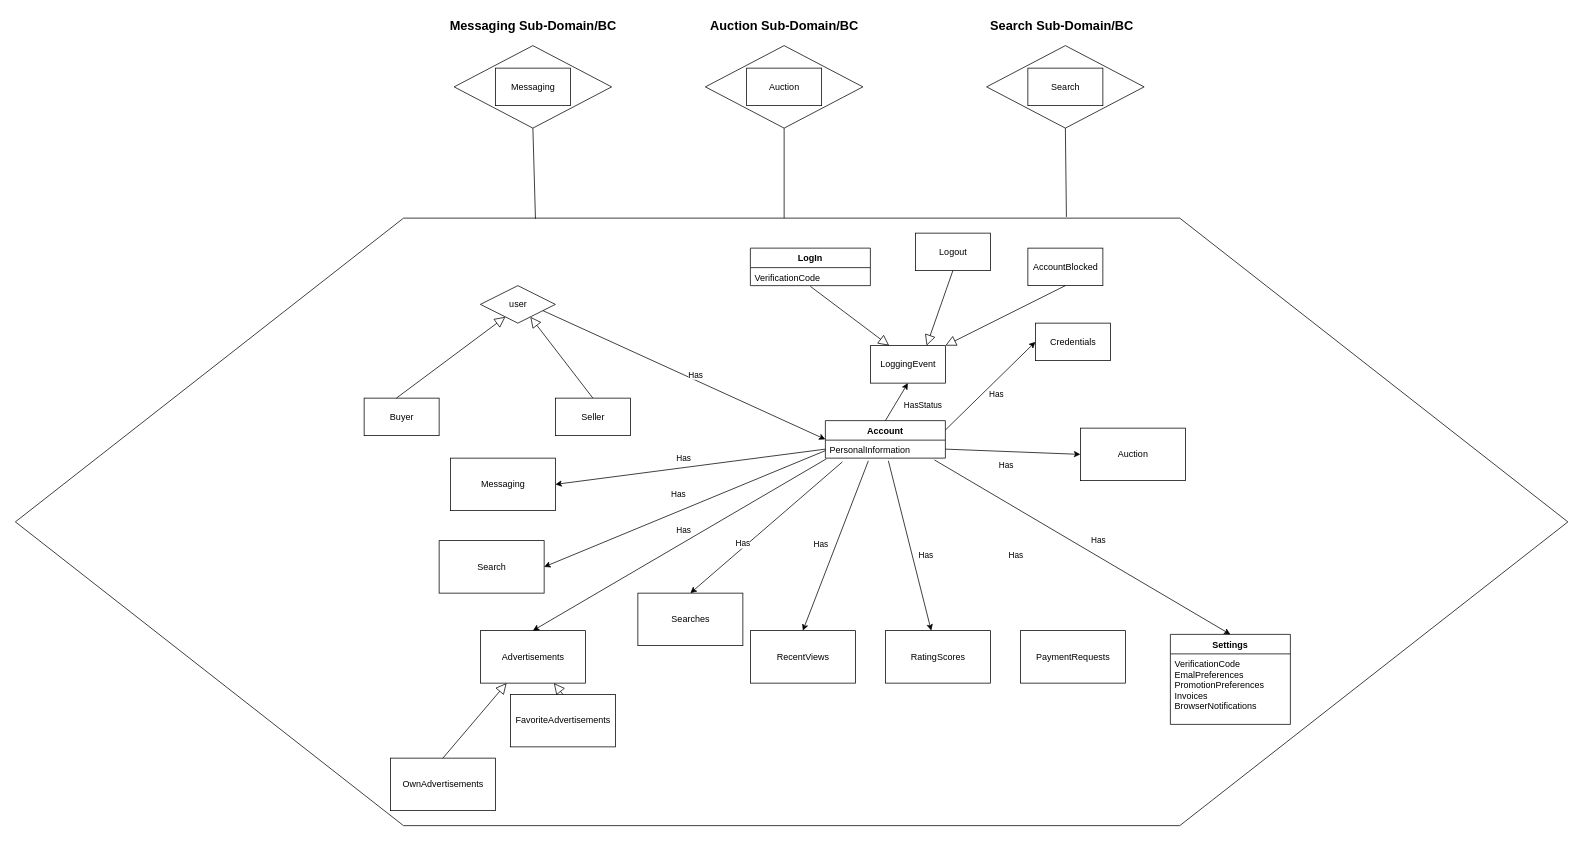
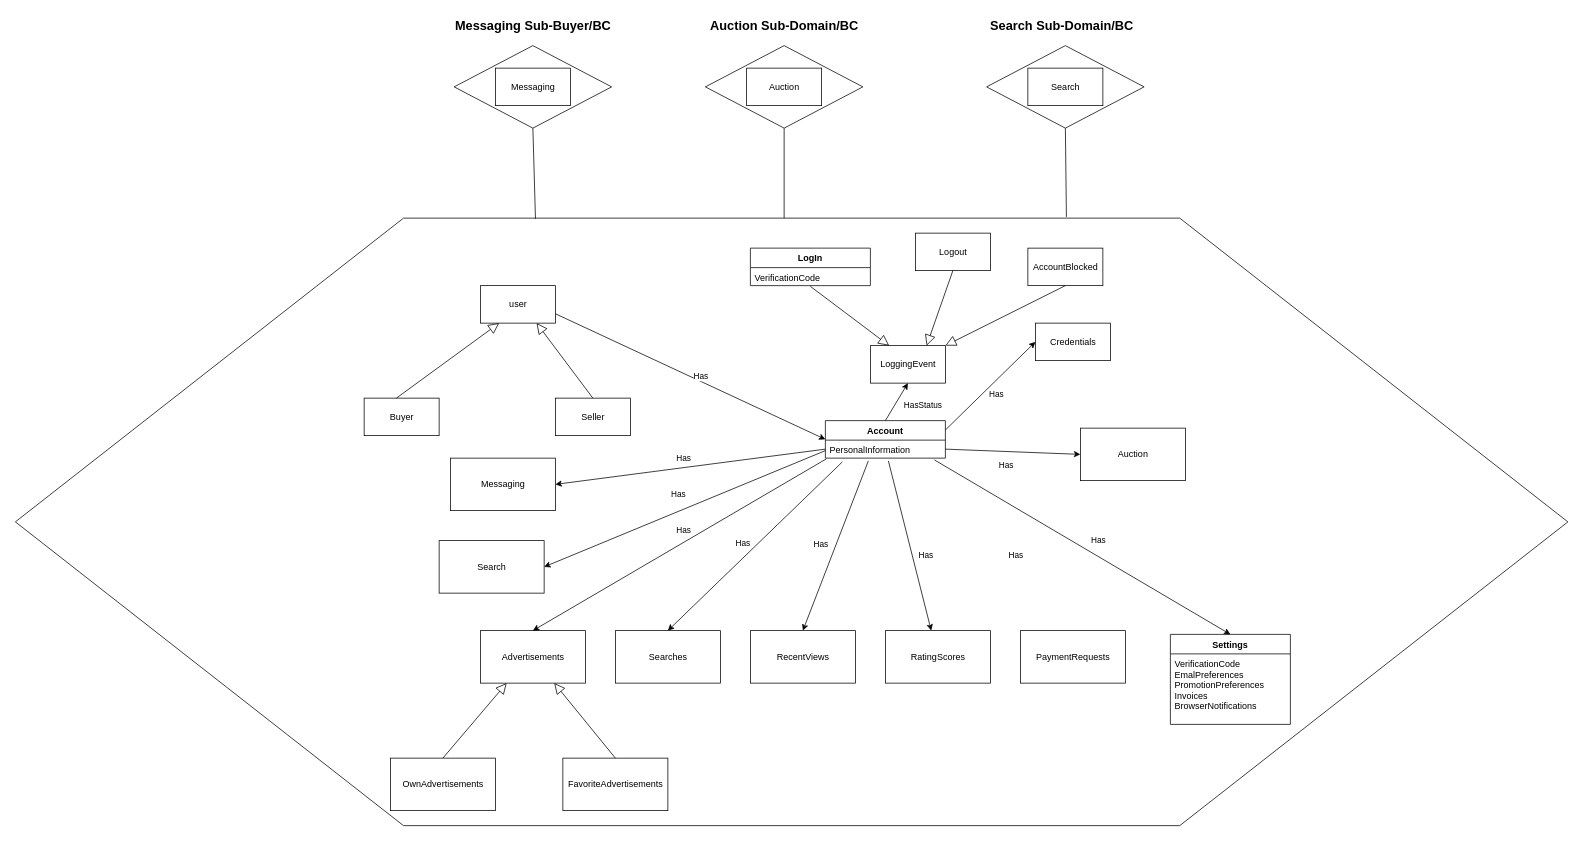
  <mxCell id="0" />
  <mxCell id="1" parent="0" />
  <mxCell id="2" value="" style="shape=hexagon;perimeter=hexagonPerimeter2;whiteSpace=wrap;html=1;size=0.25" vertex="1" parent="1"><mxGeometry x="20" y="290" width="2070" height="810" as="geometry" /></mxCell>
- <mxCell id="3" value="user" style="rhombus;html=1;dashed=0;whitespace=wrap;" vertex="1" parent="1"><mxGeometry x="640" y="380" width="100" height="50" as="geometry" /></mxCell>
+ <mxCell id="3" value="user" style="html=1;dashed=0;whitespace=wrap;" vertex="1" parent="1"><mxGeometry x="640" y="380" width="100" height="50" as="geometry" /></mxCell>
  <mxCell id="4" value="Buyer" style="html=1;dashed=0;whitespace=wrap;" vertex="1" parent="1"><mxGeometry x="485" y="530" width="100" height="50" as="geometry" /></mxCell>
  <mxCell id="5" value="Seller" style="html=1;dashed=0;whitespace=wrap;" vertex="1" parent="1"><mxGeometry x="740" y="530" width="100" height="50" as="geometry" /></mxCell>
  <mxCell id="6" value="" style="endArrow=block;endFill=0;endSize=12;html=1;rounded=0;exitX=0.43;exitY=0;exitDx=0;exitDy=0;exitPerimeter=0;entryX=0.25;entryY=1;entryDx=0;entryDy=0;" edge="1" parent="1" source="4" target="3"><mxGeometry width="160" relative="1" as="geometry"><mxPoint x="390" y="640" as="sourcePoint" /><mxPoint x="550" y="640" as="targetPoint" /></mxGeometry></mxCell>
  <mxCell id="7" value="" style="endArrow=block;endFill=0;endSize=12;html=1;rounded=0;exitX=0.5;exitY=0;exitDx=0;exitDy=0;entryX=0.75;entryY=1;entryDx=0;entryDy=0;" edge="1" parent="1" source="5" target="3"><mxGeometry width="160" relative="1" as="geometry"><mxPoint x="613" y="670" as="sourcePoint" /><mxPoint x="685" y="600" as="targetPoint" /></mxGeometry></mxCell>
  <mxCell id="8" value="Account" style="swimlane;fontStyle=1;align=center;verticalAlign=top;childLayout=stackLayout;horizontal=1;startSize=26;horizontalStack=0;resizeParent=1;resizeParentMax=0;resizeLast=0;collapsible=1;marginBottom=0;" vertex="1" parent="1"><mxGeometry x="1100" y="560" width="160" height="50" as="geometry"><mxRectangle x="270" y="233" width="80" height="26" as="alternateBounds" /></mxGeometry></mxCell>
  <mxCell id="9" value="PersonalInformation&#10;" style="text;strokeColor=none;fillColor=none;align=left;verticalAlign=top;spacingLeft=4;spacingRight=4;overflow=hidden;rotatable=0;points=[[0,0.5],[1,0.5]];portConstraint=eastwest;" vertex="1" parent="8"><mxGeometry y="26" width="160" height="24" as="geometry" /></mxCell>
  <mxCell id="10" value="" style="endArrow=classic;html=1;rounded=0;exitX=1;exitY=0.75;exitDx=0;exitDy=0;entryX=0;entryY=0.5;entryDx=0;entryDy=0;" edge="1" parent="1" source="3" target="8"><mxGeometry width="50" height="50" relative="1" as="geometry"><mxPoint x="1140" y="537" as="sourcePoint" /><mxPoint x="1099.04" y="534.022" as="targetPoint" /></mxGeometry></mxCell>
  <mxCell id="11" value="Has" style="edgeLabel;html=1;align=center;verticalAlign=middle;resizable=0;points=[];" vertex="1" connectable="0" parent="10"><mxGeometry x="0.114" y="-3" relative="1" as="geometry"><mxPoint x="-6" y="-13" as="offset" /></mxGeometry></mxCell>
  <mxCell id="12" value="Credentials" style="html=1;dashed=0;whitespace=wrap;" vertex="1" parent="1"><mxGeometry x="1380" y="430" width="100" height="50" as="geometry" /></mxCell>
  <mxCell id="13" value="LoggingEvent" style="html=1;dashed=0;whitespace=wrap;" vertex="1" parent="1"><mxGeometry x="1160" y="460" width="100" height="50" as="geometry" /></mxCell>
  <mxCell id="14" value="Logout" style="html=1;dashed=0;whitespace=wrap;" vertex="1" parent="1"><mxGeometry x="1220" y="310" width="100" height="50" as="geometry" /></mxCell>
  <mxCell id="15" value="AccountBlocked" style="html=1;dashed=0;whitespace=wrap;" vertex="1" parent="1"><mxGeometry x="1370" y="330" width="100" height="50" as="geometry" /></mxCell>
  <mxCell id="16" value="" style="endArrow=block;endFill=0;endSize=12;html=1;rounded=0;entryX=1;entryY=0;entryDx=0;entryDy=0;exitX=0.5;exitY=1;exitDx=0;exitDy=0;" edge="1" parent="1" source="15" target="13"><mxGeometry width="160" relative="1" as="geometry"><mxPoint x="1540" y="280" as="sourcePoint" /><mxPoint x="1420" y="390" as="targetPoint" /></mxGeometry></mxCell>
  <mxCell id="17" value="" style="endArrow=block;endFill=0;endSize=12;html=1;rounded=0;exitX=0.5;exitY=1;exitDx=0;exitDy=0;entryX=0.75;entryY=0;entryDx=0;entryDy=0;" edge="1" parent="1" source="14" target="13"><mxGeometry width="160" relative="1" as="geometry"><mxPoint x="1460" y="490" as="sourcePoint" /><mxPoint x="1335" y="430" as="targetPoint" /></mxGeometry></mxCell>
  <mxCell id="18" value="" style="endArrow=block;endFill=0;endSize=12;html=1;rounded=0;exitX=0.5;exitY=1.042;exitDx=0;exitDy=0;entryX=0.25;entryY=0;entryDx=0;entryDy=0;exitPerimeter=0;" edge="1" parent="1" source="31" target="13"><mxGeometry width="160" relative="1" as="geometry"><mxPoint x="1192.7" y="360.35" as="sourcePoint" /><mxPoint x="1310" y="430" as="targetPoint" /></mxGeometry></mxCell>
  <mxCell id="19" value="Settings" style="swimlane;fontStyle=1;align=center;verticalAlign=top;childLayout=stackLayout;horizontal=1;startSize=26;horizontalStack=0;resizeParent=1;resizeParentMax=0;resizeLast=0;collapsible=1;marginBottom=0;" vertex="1" parent="1"><mxGeometry x="1560" y="845" width="160" height="120" as="geometry"><mxRectangle x="560" y="580" width="80" height="26" as="alternateBounds" /></mxGeometry></mxCell>
  <mxCell id="20" value="VerificationCode&#10;EmalPreferences&#10;PromotionPreferences&#10;Invoices&#10;BrowserNotifications" style="text;strokeColor=none;fillColor=none;align=left;verticalAlign=top;spacingLeft=4;spacingRight=4;overflow=hidden;rotatable=0;points=[[0,0.5],[1,0.5]];portConstraint=eastwest;" vertex="1" parent="19"><mxGeometry y="26" width="160" height="94" as="geometry" /></mxCell>
  <mxCell id="21" value="Advertisements" style="html=1;dashed=0;whitespace=wrap;" vertex="1" parent="1"><mxGeometry x="640" y="840" width="140" height="70" as="geometry" /></mxCell>
- <mxCell id="22" value="FavoriteAdvertisements" style="html=1;dashed=0;whitespace=wrap;" vertex="1" parent="1"><mxGeometry x="680" y="925" width="140" height="70" as="geometry" /></mxCell>
+ <mxCell id="22" value="FavoriteAdvertisements" style="html=1;dashed=0;whitespace=wrap;" vertex="1" parent="1"><mxGeometry x="750" y="1010" width="140" height="70" as="geometry" /></mxCell>
  <mxCell id="23" value="OwnAdvertisements" style="html=1;dashed=0;whitespace=wrap;" vertex="1" parent="1"><mxGeometry x="520" y="1010" width="140" height="70" as="geometry" /></mxCell>
  <mxCell id="24" value="" style="endArrow=block;endFill=0;endSize=12;html=1;rounded=0;exitX=0.5;exitY=0;exitDx=0;exitDy=0;" edge="1" parent="1" source="22" target="21"><mxGeometry width="160" relative="1" as="geometry"><mxPoint x="855" y="935" as="sourcePoint" /><mxPoint x="820" y="865" as="targetPoint" /></mxGeometry></mxCell>
  <mxCell id="25" value="" style="endArrow=block;endFill=0;endSize=12;html=1;rounded=0;exitX=0.5;exitY=0;exitDx=0;exitDy=0;entryX=0.25;entryY=1;entryDx=0;entryDy=0;" edge="1" parent="1" source="23" target="21"><mxGeometry width="160" relative="1" as="geometry"><mxPoint x="671.48" y="1030" as="sourcePoint" /><mxPoint x="589.999" y="930" as="targetPoint" /></mxGeometry></mxCell>
- <mxCell id="26" value="Searches" style="html=1;dashed=0;whitespace=wrap;" vertex="1" parent="1"><mxGeometry x="850" y="790" width="140" height="70" as="geometry" /></mxCell>
+ <mxCell id="26" value="Searches" style="html=1;dashed=0;whitespace=wrap;" vertex="1" parent="1"><mxGeometry x="820" y="840" width="140" height="70" as="geometry" /></mxCell>
  <mxCell id="27" value="RecentViews" style="html=1;dashed=0;whitespace=wrap;" vertex="1" parent="1"><mxGeometry x="1000" y="840" width="140" height="70" as="geometry" /></mxCell>
  <mxCell id="28" value="RatingScores" style="html=1;dashed=0;whitespace=wrap;" vertex="1" parent="1"><mxGeometry x="1180" y="840" width="140" height="70" as="geometry" /></mxCell>
  <mxCell id="29" value="PaymentRequests" style="html=1;dashed=0;whitespace=wrap;" vertex="1" parent="1"><mxGeometry x="1360" y="840" width="140" height="70" as="geometry" /></mxCell>
  <mxCell id="30" value="LogIn" style="swimlane;fontStyle=1;align=center;verticalAlign=top;childLayout=stackLayout;horizontal=1;startSize=26;horizontalStack=0;resizeParent=1;resizeParentMax=0;resizeLast=0;collapsible=1;marginBottom=0;" vertex="1" parent="1"><mxGeometry x="1000" y="330" width="160" height="50" as="geometry"><mxRectangle x="560" y="580" width="80" height="26" as="alternateBounds" /></mxGeometry></mxCell>
  <mxCell id="31" value="VerificationCode" style="text;strokeColor=none;fillColor=none;align=left;verticalAlign=top;spacingLeft=4;spacingRight=4;overflow=hidden;rotatable=0;points=[[0,0.5],[1,0.5]];portConstraint=eastwest;" vertex="1" parent="30"><mxGeometry y="26" width="160" height="24" as="geometry" /></mxCell>
  <mxCell id="32" value="" style="endArrow=classic;html=1;rounded=0;entryX=0.5;entryY=0;entryDx=0;entryDy=0;exitX=0.008;exitY=1.042;exitDx=0;exitDy=0;exitPerimeter=0;" edge="1" parent="1" source="9" target="21"><mxGeometry width="50" height="50" relative="1" as="geometry"><mxPoint x="1150" y="770" as="sourcePoint" /><mxPoint x="1112" y="613.618" as="targetPoint" /></mxGeometry></mxCell>
  <mxCell id="33" value="Has" style="edgeLabel;html=1;align=center;verticalAlign=middle;resizable=0;points=[];" vertex="1" connectable="0" parent="32"><mxGeometry x="-0.15" y="-3" relative="1" as="geometry"><mxPoint x="-23" as="offset" /></mxGeometry></mxCell>
  <mxCell id="34" value="" style="endArrow=classic;html=1;rounded=0;entryX=0.5;entryY=0;entryDx=0;entryDy=0;exitX=0.142;exitY=1.208;exitDx=0;exitDy=0;exitPerimeter=0;" edge="1" parent="1" source="9" target="26"><mxGeometry width="50" height="50" relative="1" as="geometry"><mxPoint x="720" y="850" as="sourcePoint" /><mxPoint x="1126.72" y="610.938" as="targetPoint" /></mxGeometry></mxCell>
  <mxCell id="35" value="" style="endArrow=classic;html=1;rounded=0;exitX=0.358;exitY=1.153;exitDx=0;exitDy=0;exitPerimeter=0;entryX=0.5;entryY=0;entryDx=0;entryDy=0;" edge="1" parent="1" source="9" target="27"><mxGeometry width="50" height="50" relative="1" as="geometry"><mxPoint x="730" y="860" as="sourcePoint" /><mxPoint x="1142.72" y="609.732" as="targetPoint" /></mxGeometry></mxCell>
  <mxCell id="36" value="" style="endArrow=classic;html=1;rounded=0;exitX=0.525;exitY=1.153;exitDx=0;exitDy=0;exitPerimeter=0;" edge="1" parent="1" source="9" target="28"><mxGeometry width="50" height="50" relative="1" as="geometry"><mxPoint x="1089.595" y="850" as="sourcePoint" /><mxPoint x="1180" y="610" as="targetPoint" /></mxGeometry></mxCell>
  <mxCell id="37" value="" style="endArrow=classic;html=1;rounded=0;exitX=0.908;exitY=1.097;exitDx=0;exitDy=0;exitPerimeter=0;entryX=0.5;entryY=0;entryDx=0;entryDy=0;" edge="1" parent="1" source="9" target="19"><mxGeometry width="50" height="50" relative="1" as="geometry"><mxPoint x="1440" y="850" as="sourcePoint" /><mxPoint x="1249.28" y="610.938" as="targetPoint" /></mxGeometry></mxCell>
  <mxCell id="38" value="HasStatus" style="endArrow=classic;html=1;rounded=0;entryX=0.5;entryY=1;entryDx=0;entryDy=0;exitX=0.5;exitY=0;exitDx=0;exitDy=0;" edge="1" parent="1" source="8" target="13"><mxGeometry x="0.471" y="-33" width="50" height="50" relative="1" as="geometry"><mxPoint x="1080" y="510" as="sourcePoint" /><mxPoint x="1130" y="460" as="targetPoint" /><mxPoint as="offset" /></mxGeometry></mxCell>
  <mxCell id="39" value="" style="shape=rhombus;html=1;dashed=0;whitespace=wrap;perimeter=rhombusPerimeter;" vertex="1" parent="1"><mxGeometry x="605" y="60" width="210" height="110" as="geometry" /></mxCell>
  <mxCell id="40" value="Messaging" style="html=1;dashed=0;whitespace=wrap;" vertex="1" parent="1"><mxGeometry x="660" y="90" width="100" height="50" as="geometry" /></mxCell>
  <mxCell id="41" value="" style="shape=rhombus;html=1;dashed=0;whitespace=wrap;perimeter=rhombusPerimeter;" vertex="1" parent="1"><mxGeometry x="940" y="60" width="210" height="110" as="geometry" /></mxCell>
  <mxCell id="42" value="Auction" style="html=1;dashed=0;whitespace=wrap;" vertex="1" parent="1"><mxGeometry x="995" y="90" width="100" height="50" as="geometry" /></mxCell>
  <mxCell id="43" value="" style="shape=rhombus;html=1;dashed=0;whitespace=wrap;perimeter=rhombusPerimeter;" vertex="1" parent="1"><mxGeometry x="1315" y="60" width="210" height="110" as="geometry" /></mxCell>
  <mxCell id="44" value="Search" style="html=1;dashed=0;whitespace=wrap;" vertex="1" parent="1"><mxGeometry x="1370" y="90" width="100" height="50" as="geometry" /></mxCell>
  <mxCell id="45" value="" style="endArrow=none;html=1;rounded=0;exitX=0.335;exitY=0.001;exitDx=0;exitDy=0;exitPerimeter=0;entryX=0.5;entryY=1;entryDx=0;entryDy=0;" edge="1" parent="1" source="2" target="39"><mxGeometry width="50" height="50" relative="1" as="geometry"><mxPoint x="990" y="470" as="sourcePoint" /><mxPoint x="1040" y="420" as="targetPoint" /></mxGeometry></mxCell>
  <mxCell id="46" value="" style="endArrow=none;html=1;rounded=0;exitX=0.5;exitY=1;exitDx=0;exitDy=0;" edge="1" parent="1" source="41"><mxGeometry width="50" height="50" relative="1" as="geometry"><mxPoint x="990" y="470" as="sourcePoint" /><mxPoint x="1045" y="290" as="targetPoint" /></mxGeometry></mxCell>
  <mxCell id="47" value="" style="endArrow=none;html=1;rounded=0;exitX=0.677;exitY=-0.002;exitDx=0;exitDy=0;exitPerimeter=0;entryX=0.5;entryY=1;entryDx=0;entryDy=0;" edge="1" parent="1" source="2" target="43"><mxGeometry width="50" height="50" relative="1" as="geometry"><mxPoint x="1056" y="300" as="sourcePoint" /><mxPoint x="1055" y="180" as="targetPoint" /></mxGeometry></mxCell>
  <mxCell id="48" value="Messaging" style="html=1;dashed=0;whitespace=wrap;" vertex="1" parent="1"><mxGeometry y="610" width="140" height="70" as="geometry" x="600" /></mxCell>
  <mxCell id="49" value="Auction" style="html=1;dashed=0;whitespace=wrap;" vertex="1" parent="1"><mxGeometry x="1440" y="570" width="140" height="70" as="geometry" /></mxCell>
  <mxCell id="50" value="Search" style="html=1;dashed=0;whitespace=wrap;" vertex="1" parent="1"><mxGeometry x="585" y="720" width="140" height="70" as="geometry" /></mxCell>
  <mxCell id="51" value="Has" style="edgeLabel;html=1;align=center;verticalAlign=middle;resizable=0;points=[];" vertex="1" connectable="0" parent="1"><mxGeometry x="909.996" y="710.001" as="geometry"><mxPoint x="80" y="13" as="offset" /></mxGeometry></mxCell>
  <mxCell id="52" value="Has" style="edgeLabel;html=1;align=center;verticalAlign=middle;resizable=0;points=[];" vertex="1" connectable="0" parent="1"><mxGeometry x="1069.996" y="750.001" as="geometry"><mxPoint x="164" y="-12" as="offset" /></mxGeometry></mxCell>
  <mxCell id="53" value="Has" style="edgeLabel;html=1;align=center;verticalAlign=middle;resizable=0;points=[];" vertex="1" connectable="0" parent="1"><mxGeometry x="929.996" y="736.071" as="geometry"><mxPoint x="164" y="-12" as="offset" /></mxGeometry></mxCell>
  <mxCell id="54" value="Has" style="edgeLabel;html=1;align=center;verticalAlign=middle;resizable=0;points=[];" vertex="1" connectable="0" parent="1"><mxGeometry x="1189.996" y="750.001" as="geometry"><mxPoint x="164" y="-12" as="offset" /></mxGeometry></mxCell>
  <mxCell id="55" value="Has" style="edgeLabel;html=1;align=center;verticalAlign=middle;resizable=0;points=[];" vertex="1" connectable="0" parent="1"><mxGeometry x="1299.996" y="730.001" as="geometry"><mxPoint x="164" y="-12" as="offset" /></mxGeometry></mxCell>
  <mxCell id="56" value="" style="endArrow=classic;html=1;rounded=0;entryX=1;entryY=0.5;entryDx=0;entryDy=0;exitX=0;exitY=0.5;exitDx=0;exitDy=0;" edge="1" parent="1" source="9" target="48"><mxGeometry width="50" height="50" relative="1" as="geometry"><mxPoint x="1111.28" y="621.008" as="sourcePoint" /><mxPoint x="720" y="850" as="targetPoint" /></mxGeometry></mxCell>
  <mxCell id="57" value="Has" style="edgeLabel;html=1;align=center;verticalAlign=middle;resizable=0;points=[];" vertex="1" connectable="0" parent="56"><mxGeometry x="-0.15" y="-3" relative="1" as="geometry"><mxPoint x="-36" y="-5" as="offset" /></mxGeometry></mxCell>
  <mxCell id="58" value="" style="endArrow=classic;html=1;rounded=0;entryX=1;entryY=0.5;entryDx=0;entryDy=0;" edge="1" parent="1" target="50"><mxGeometry width="50" height="50" relative="1" as="geometry"><mxPoint x="1100" y="600" as="sourcePoint" /><mxPoint x="750" y="655" as="targetPoint" /></mxGeometry></mxCell>
  <mxCell id="59" value="Has" style="edgeLabel;html=1;align=center;verticalAlign=middle;resizable=0;points=[];" vertex="1" connectable="0" parent="58"><mxGeometry x="-0.15" y="-3" relative="1" as="geometry"><mxPoint x="-36" y="-5" as="offset" /></mxGeometry></mxCell>
  <mxCell id="60" value="" style="endArrow=classic;html=1;rounded=0;entryX=0;entryY=0.5;entryDx=0;entryDy=0;exitX=1;exitY=0.5;exitDx=0;exitDy=0;" edge="1" parent="1" source="9" target="49"><mxGeometry width="50" height="50" relative="1" as="geometry"><mxPoint x="1120" y="618" as="sourcePoint" /><mxPoint x="760" y="665" as="targetPoint" /></mxGeometry></mxCell>
  <mxCell id="61" value="Has" style="edgeLabel;html=1;align=center;verticalAlign=middle;resizable=0;points=[];" vertex="1" connectable="0" parent="60"><mxGeometry x="-0.15" y="-3" relative="1" as="geometry"><mxPoint x="4" y="16" as="offset" /></mxGeometry></mxCell>
  <mxCell id="62" value="" style="endArrow=classic;html=1;rounded=0;exitX=1;exitY=0.25;exitDx=0;exitDy=0;entryX=0;entryY=0.5;entryDx=0;entryDy=0;" edge="1" parent="1" source="8" target="12"><mxGeometry width="50" height="50" relative="1" as="geometry"><mxPoint x="1140" y="537" as="sourcePoint" /><mxPoint x="1260" y="543" as="targetPoint" /></mxGeometry></mxCell>
  <mxCell id="63" value="Has" style="edgeLabel;html=1;align=center;verticalAlign=middle;resizable=0;points=[];" vertex="1" connectable="0" parent="62"><mxGeometry x="-0.028" y="-5" relative="1" as="geometry"><mxPoint x="5" y="6" as="offset" /></mxGeometry></mxCell>
- <mxCell id="64" value="Messaging Sub-Domain/BC" style="text;html=1;align=center;verticalAlign=middle;resizable=0;points=[];autosize=1;strokeColor=none;fillColor=none;fontStyle=1;fontSize=17;" vertex="1" parent="1"><mxGeometry x="590" y="20" width="240" height="30" as="geometry" /></mxCell>
+ <mxCell id="64" value="Messaging Sub-Buyer/BC" style="text;html=1;align=center;verticalAlign=middle;resizable=0;points=[];autosize=1;strokeColor=none;fillColor=none;fontStyle=1;fontSize=17;" vertex="1" parent="1"><mxGeometry x="590" y="20" width="240" height="30" as="geometry" /></mxCell>
  <mxCell id="65" value="Auction Sub-Domain/BC" style="text;html=1;align=center;verticalAlign=middle;resizable=0;points=[];autosize=1;strokeColor=none;fillColor=none;fontStyle=1;fontSize=17;" vertex="1" parent="1"><mxGeometry x="940" y="20" width="210" height="30" as="geometry" /></mxCell>
  <mxCell id="66" value="Search Sub-Domain/BC" style="text;html=1;align=center;verticalAlign=middle;resizable=0;points=[];autosize=1;strokeColor=none;fillColor=none;fontStyle=1;fontSize=17;" vertex="1" parent="1"><mxGeometry x="1310" y="20" width="210" height="30" as="geometry" /></mxCell>
